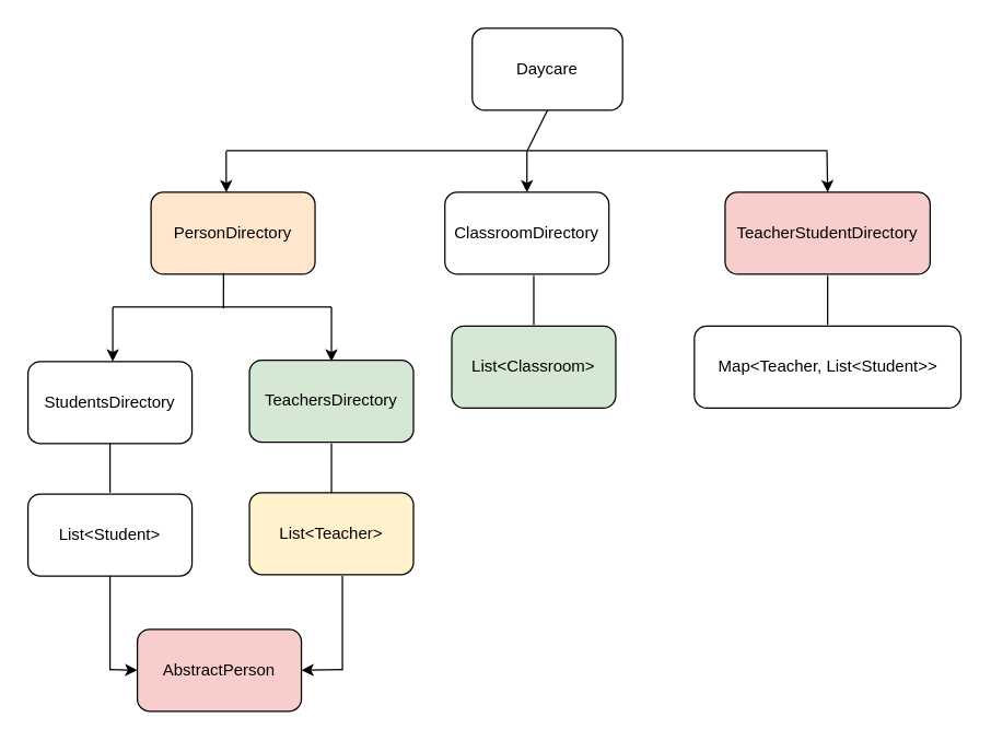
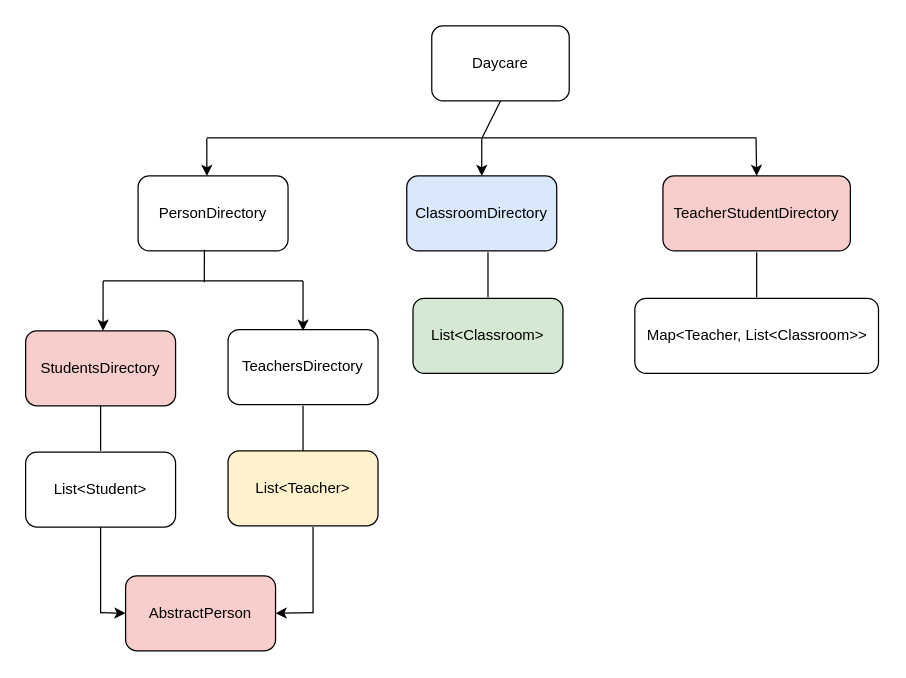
  <mxCell id="0" />
  <mxCell id="1" parent="0" />
  <mxCell id="2" value="Daycare" style="rounded=1;whiteSpace=wrap;html=1;" vertex="1" parent="1"><mxGeometry x="345" y="20" width="110" height="60" as="geometry" /></mxCell>
- <mxCell id="3" value="PersonDirectory" style="rounded=1;whiteSpace=wrap;html=1;fillColor=#ffe6cc;" vertex="1" parent="1"><mxGeometry x="110" y="140" width="120" height="60" as="geometry" /></mxCell>
- <mxCell id="4" value="TeachersDirectory" style="rounded=1;whiteSpace=wrap;html=1;fillColor=#d5e8d4;" vertex="1" parent="1"><mxGeometry x="182" y="263" width="120" height="60" as="geometry" /></mxCell>
+ <mxCell id="3" value="PersonDirectory" style="rounded=1;whiteSpace=wrap;html=1;" vertex="1" parent="1"><mxGeometry x="110" y="140" width="120" height="60" as="geometry" /></mxCell>
+ <mxCell id="4" value="TeachersDirectory" style="rounded=1;whiteSpace=wrap;html=1;" vertex="1" parent="1"><mxGeometry x="182" y="263" width="120" height="60" as="geometry" /></mxCell>
  <mxCell id="5" value="" style="endArrow=none;html=1;entryX=0.5;entryY=1;entryDx=0;entryDy=0;" edge="1" parent="1" target="2"><mxGeometry width="50" height="50" relative="1" as="geometry"><mxPoint x="385" y="110" as="sourcePoint" /><mxPoint x="420" y="80" as="targetPoint" /></mxGeometry></mxCell>
  <mxCell id="6" value="" style="endArrow=none;html=1;" edge="1" parent="1"><mxGeometry width="50" height="50" relative="1" as="geometry"><mxPoint x="165" y="109.5" as="sourcePoint" /><mxPoint x="385" y="109.5" as="targetPoint" /></mxGeometry></mxCell>
  <mxCell id="7" value="" style="endArrow=classic;html=1;entryX=0.417;entryY=0;entryDx=0;entryDy=0;entryPerimeter=0;" edge="1" parent="1"><mxGeometry width="50" height="50" relative="1" as="geometry"><mxPoint x="165" y="110" as="sourcePoint" /><mxPoint x="165.04" y="140" as="targetPoint" /></mxGeometry></mxCell>
  <mxCell id="8" value="" style="endArrow=classic;html=1;" edge="1" parent="1"><mxGeometry width="50" height="50" relative="1" as="geometry"><mxPoint x="385" y="110" as="sourcePoint" /><mxPoint x="385" y="140" as="targetPoint" /></mxGeometry></mxCell>
- <mxCell id="9" value="StudentsDirectory" style="rounded=1;whiteSpace=wrap;html=1;" vertex="1" parent="1"><mxGeometry x="20" y="264" width="120" height="60" as="geometry" /></mxCell>
+ <mxCell id="9" value="StudentsDirectory" style="rounded=1;whiteSpace=wrap;html=1;fillColor=#f8cecc;" vertex="1" parent="1"><mxGeometry x="20" y="264" width="120" height="60" as="geometry" /></mxCell>
  <mxCell id="10" value="" style="endArrow=none;html=1;entryX=0.442;entryY=1.067;entryDx=0;entryDy=0;entryPerimeter=0;" edge="1" parent="1"><mxGeometry width="50" height="50" relative="1" as="geometry"><mxPoint x="163" y="225" as="sourcePoint" /><mxPoint x="163.04" y="199.02" as="targetPoint" /></mxGeometry></mxCell>
  <mxCell id="11" value="" style="endArrow=none;html=1;" edge="1" parent="1"><mxGeometry width="50" height="50" relative="1" as="geometry"><mxPoint x="82" y="224" as="sourcePoint" /><mxPoint x="242" y="224" as="targetPoint" /></mxGeometry></mxCell>
  <mxCell id="12" value="" style="endArrow=classic;html=1;entryX=0.5;entryY=0;entryDx=0;entryDy=0;" edge="1" parent="1"><mxGeometry width="50" height="50" relative="1" as="geometry"><mxPoint x="82" y="224" as="sourcePoint" /><mxPoint x="82" y="264" as="targetPoint" /></mxGeometry></mxCell>
  <mxCell id="13" value="" style="endArrow=classic;html=1;entryX=0.5;entryY=0;entryDx=0;entryDy=0;" edge="1" parent="1"><mxGeometry width="50" height="50" relative="1" as="geometry"><mxPoint x="242" y="224" as="sourcePoint" /><mxPoint x="242" y="264" as="targetPoint" /></mxGeometry></mxCell>
  <mxCell id="14" value="List&amp;lt;Teacher&amp;gt;" style="rounded=1;whiteSpace=wrap;html=1;fillColor=#fff2cc;" vertex="1" parent="1"><mxGeometry x="182" y="360" width="120" height="60" as="geometry" /></mxCell>
  <mxCell id="15" value="List&amp;lt;Student&amp;gt;" style="rounded=1;whiteSpace=wrap;html=1;" vertex="1" parent="1"><mxGeometry x="20" y="361" width="120" height="60" as="geometry" /></mxCell>
  <mxCell id="16" value="" style="endArrow=none;html=1;entryX=0.5;entryY=1;entryDx=0;entryDy=0;" edge="1" parent="1" target="9"><mxGeometry width="50" height="50" relative="1" as="geometry"><mxPoint x="80" y="360" as="sourcePoint" /><mxPoint x="120" y="330" as="targetPoint" /></mxGeometry></mxCell>
  <mxCell id="17" value="" style="endArrow=none;html=1;entryX=0.5;entryY=1;entryDx=0;entryDy=0;" edge="1" parent="1"><mxGeometry width="50" height="50" relative="1" as="geometry"><mxPoint x="242" y="360" as="sourcePoint" /><mxPoint x="242" y="324" as="targetPoint" /></mxGeometry></mxCell>
  <mxCell id="18" value="AbstractPerson" style="rounded=1;whiteSpace=wrap;html=1;fillColor=#f8cecc;" vertex="1" parent="1"><mxGeometry x="100" y="460" width="120" height="60" as="geometry" /></mxCell>
  <mxCell id="19" value="" style="endArrow=none;html=1;entryX=0.5;entryY=1;entryDx=0;entryDy=0;" edge="1" parent="1" target="15"><mxGeometry width="50" height="50" relative="1" as="geometry"><mxPoint x="80" y="490" as="sourcePoint" /><mxPoint x="100" y="440" as="targetPoint" /></mxGeometry></mxCell>
  <mxCell id="20" value="" style="endArrow=none;html=1;entryX=0.5;entryY=1;entryDx=0;entryDy=0;" edge="1" parent="1"><mxGeometry width="50" height="50" relative="1" as="geometry"><mxPoint x="250" y="490" as="sourcePoint" /><mxPoint x="250" y="421" as="targetPoint" /></mxGeometry></mxCell>
  <mxCell id="21" value="" style="endArrow=classic;html=1;" edge="1" parent="1"><mxGeometry width="50" height="50" relative="1" as="geometry"><mxPoint x="80" y="489.5" as="sourcePoint" /><mxPoint x="100" y="490" as="targetPoint" /></mxGeometry></mxCell>
  <mxCell id="22" value="" style="endArrow=classic;html=1;" edge="1" parent="1"><mxGeometry width="50" height="50" relative="1" as="geometry"><mxPoint x="250" y="489.5" as="sourcePoint" /><mxPoint x="220" y="490" as="targetPoint" /></mxGeometry></mxCell>
- <mxCell id="23" value="ClassroomDirectory" style="rounded=1;whiteSpace=wrap;html=1;" vertex="1" parent="1"><mxGeometry x="325" y="140" width="120" height="60" as="geometry" /></mxCell>
+ <mxCell id="23" value="ClassroomDirectory" style="rounded=1;whiteSpace=wrap;html=1;fillColor=#dae8fc;" vertex="1" parent="1"><mxGeometry x="325" y="140" width="120" height="60" as="geometry" /></mxCell>
  <mxCell id="24" value="TeacherStudentDirectory" style="rounded=1;whiteSpace=wrap;html=1;fillColor=#f8cecc;" vertex="1" parent="1"><mxGeometry x="530" y="140" width="150" height="60" as="geometry" /></mxCell>
  <mxCell id="25" value="" style="endArrow=none;html=1;" edge="1" parent="1"><mxGeometry width="50" height="50" relative="1" as="geometry"><mxPoint x="385" y="109.5" as="sourcePoint" /><mxPoint x="605" y="109.5" as="targetPoint" /></mxGeometry></mxCell>
  <mxCell id="26" value="" style="endArrow=classic;html=1;" edge="1" parent="1"><mxGeometry width="50" height="50" relative="1" as="geometry"><mxPoint x="604.5" y="110" as="sourcePoint" /><mxPoint x="605" y="140" as="targetPoint" /></mxGeometry></mxCell>
  <mxCell id="27" value="List&amp;lt;Classroom&amp;gt;" style="rounded=1;whiteSpace=wrap;html=1;fillColor=#d5e8d4;" vertex="1" parent="1"><mxGeometry x="330" y="238" width="120" height="60" as="geometry" /></mxCell>
  <mxCell id="28" value="" style="endArrow=none;html=1;entryX=0.5;entryY=1;entryDx=0;entryDy=0;" edge="1" parent="1"><mxGeometry width="50" height="50" relative="1" as="geometry"><mxPoint x="390" y="237" as="sourcePoint" /><mxPoint x="390" y="201" as="targetPoint" /></mxGeometry></mxCell>
- <mxCell id="29" value="Map&amp;lt;Teacher, List&amp;lt;Student&amp;gt;&amp;gt;" style="rounded=1;whiteSpace=wrap;html=1;" vertex="1" parent="1"><mxGeometry x="507.5" y="238" width="195" height="60" as="geometry" /></mxCell>
+ <mxCell id="29" value="Map&amp;lt;Teacher, List&amp;lt;Classroom&amp;gt;&amp;gt;" style="rounded=1;whiteSpace=wrap;html=1;" vertex="1" parent="1"><mxGeometry x="507.5" y="238" width="195" height="60" as="geometry" /></mxCell>
  <mxCell id="30" value="" style="endArrow=none;html=1;entryX=0.5;entryY=1;entryDx=0;entryDy=0;" edge="1" parent="1"><mxGeometry width="50" height="50" relative="1" as="geometry"><mxPoint x="605" y="237" as="sourcePoint" /><mxPoint x="605" y="201" as="targetPoint" /></mxGeometry></mxCell>
